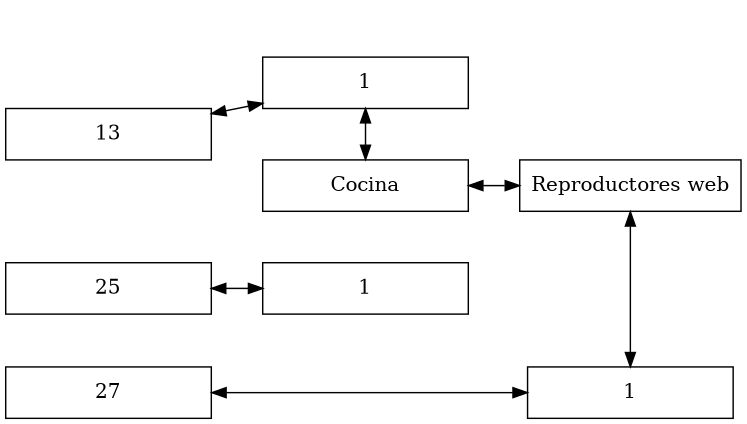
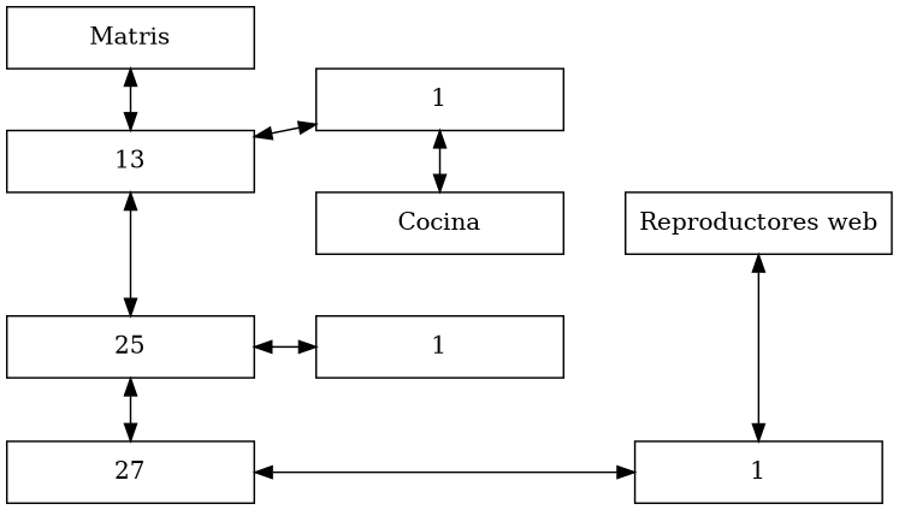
  digraph {
    nodesep=0.5
    rankdir=LR
    node [shape=rectangle]
    edge [dir=both]
+   n1 [height=0.5 label=Matris width=2]
    n2 [height=0.5 label=13 width=2]
    n3 [height=0.5 label=25 width=2]
    n4 [height=0.5 label=27 width=2]
    n5 [height=0.5 label=Cocina width=2]
    n6 [height=0.5 label=1 width=2]
    n7 [height=0.5 label="Reproductores web" width=2]
    n8 [height=0.5 label=1 width=2]
    n9 [height=0.5 label=1 width=2]
    subgraph sub_1 {
      rank=same
+     n1
      n2
      n3
      n4
    }
    subgraph sub_2 {
      rank=same
      n5
      n6
    }
    subgraph sub_3 {
      rank=same
      n7
      n8
    }
+   n1 -> n2
+   n2 -> n3
    n2 -> n6
+   n3 -> n4
    n3 -> n9
    n4 -> n8
    n5 -> n6 [constraint=false]
-   n5 -> n7
    n7 -> n8 [constraint=false]
  }
